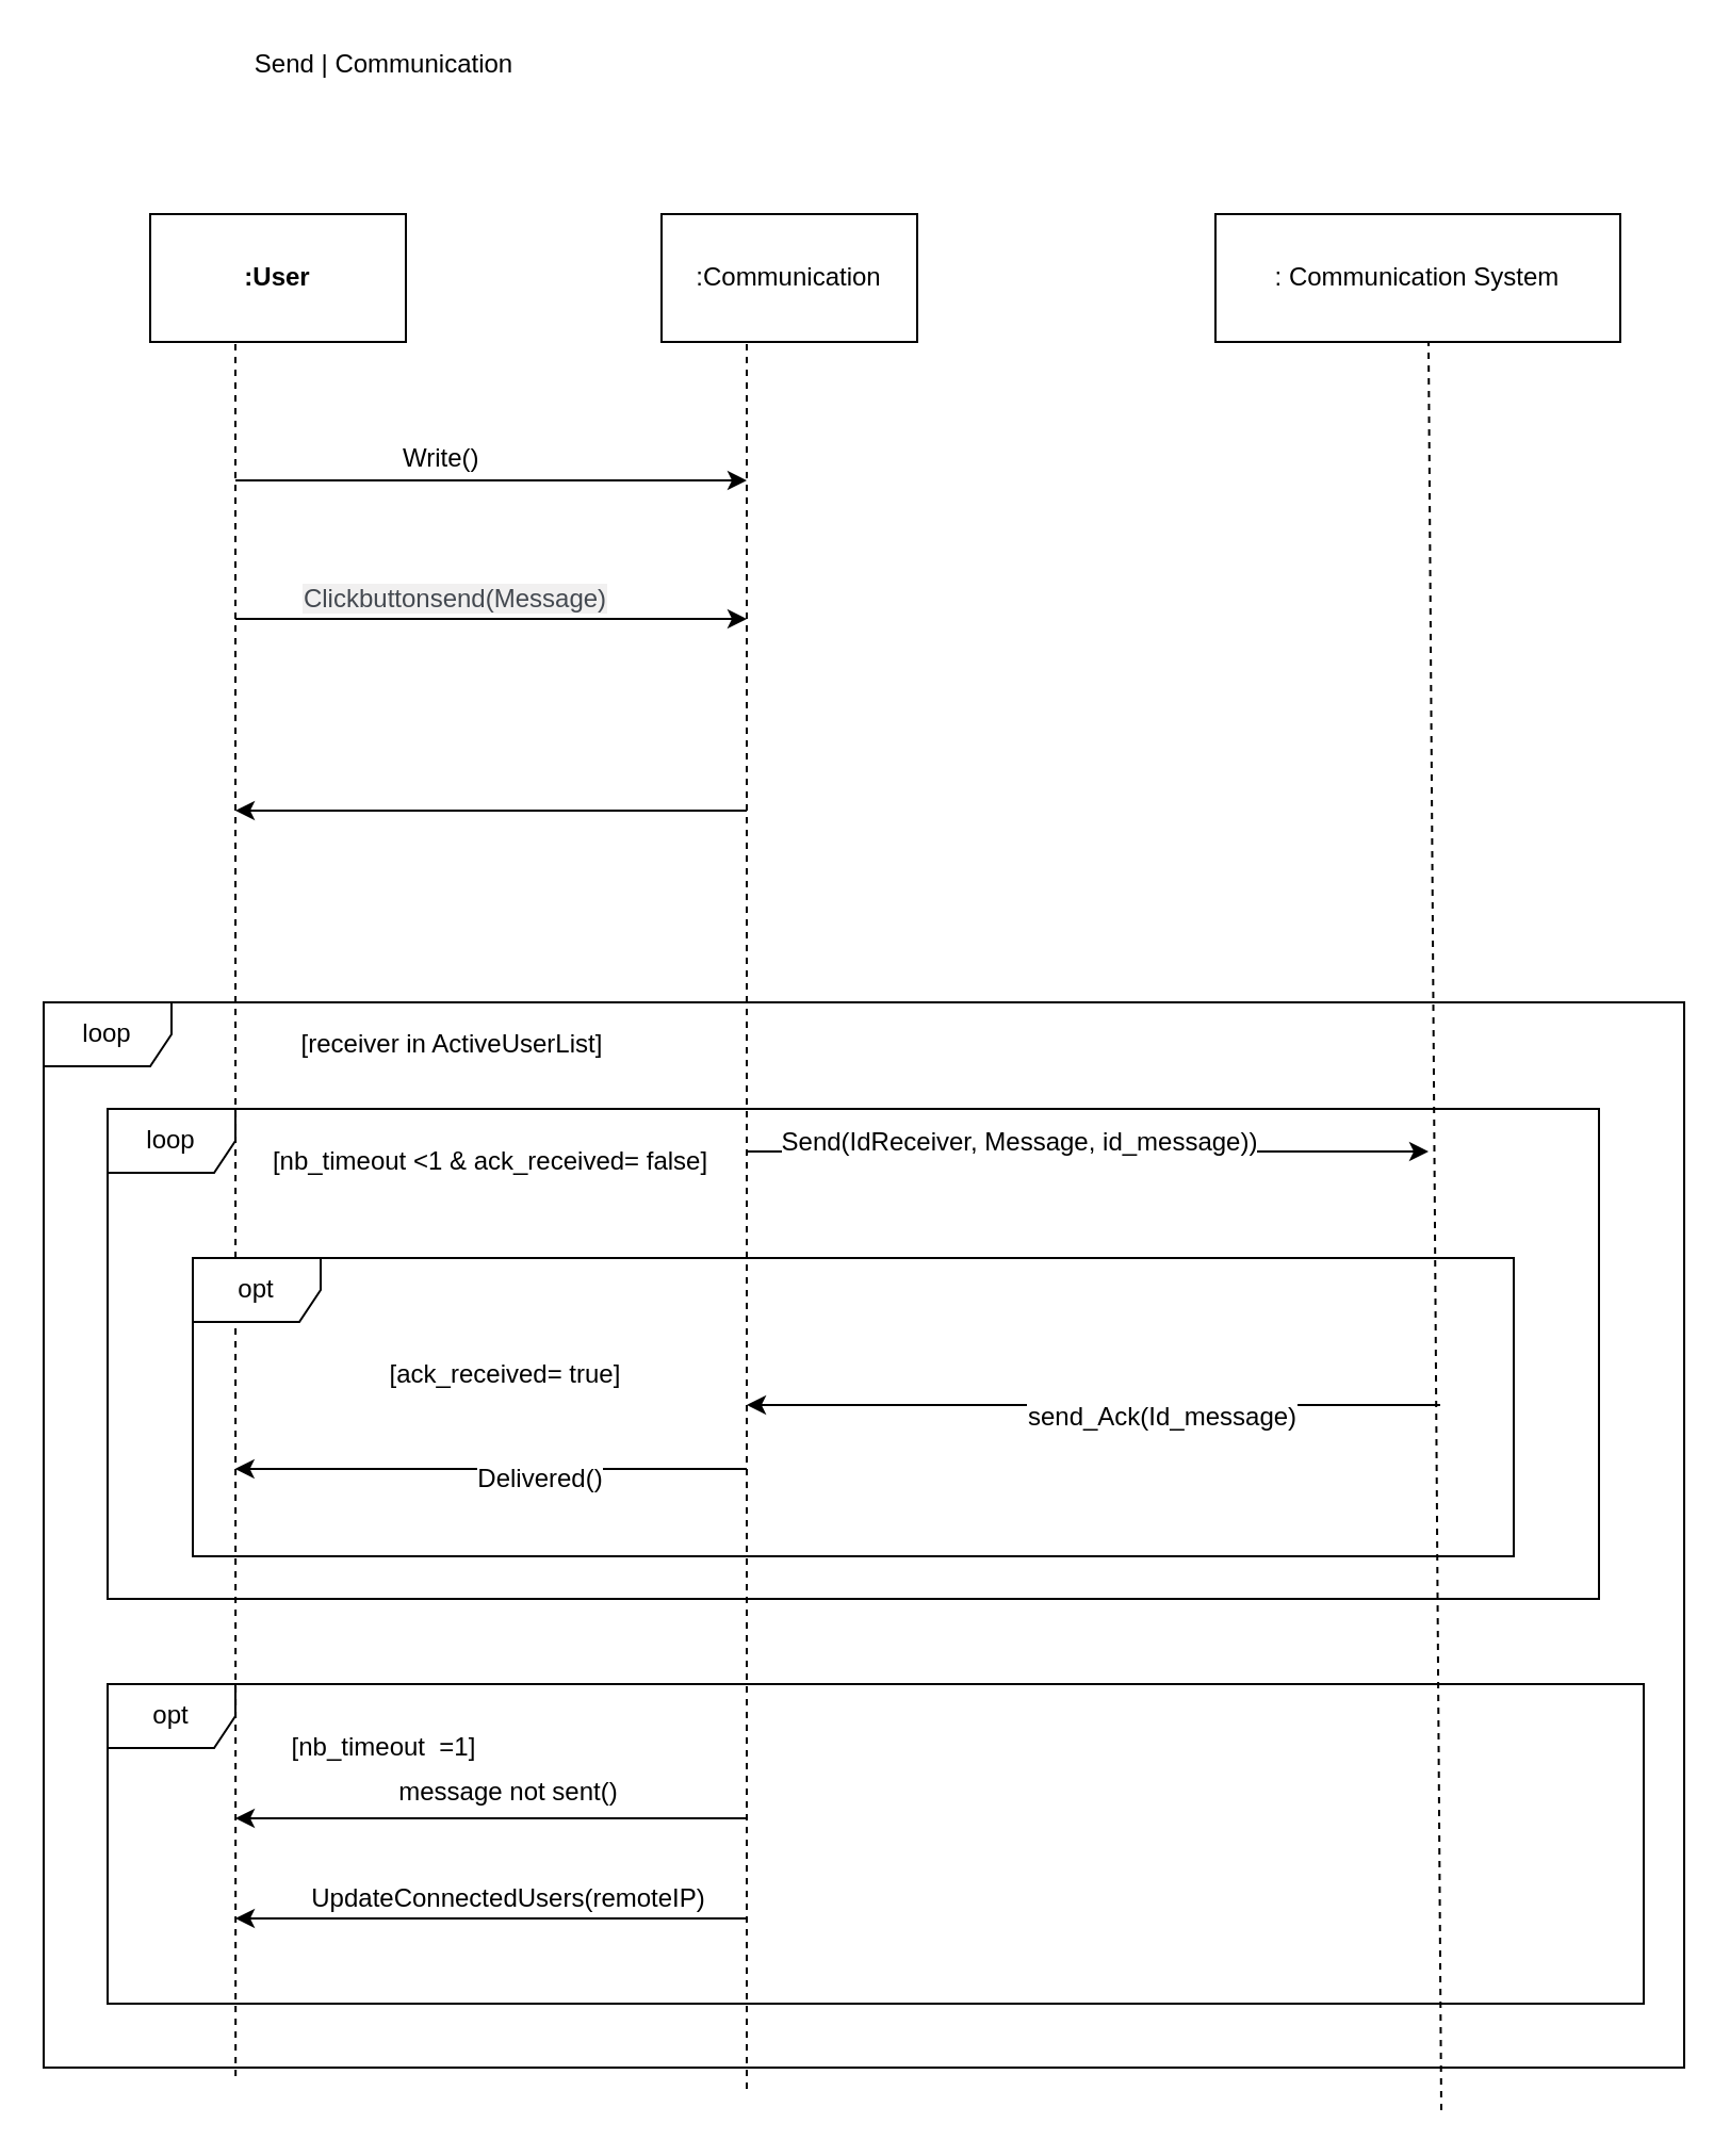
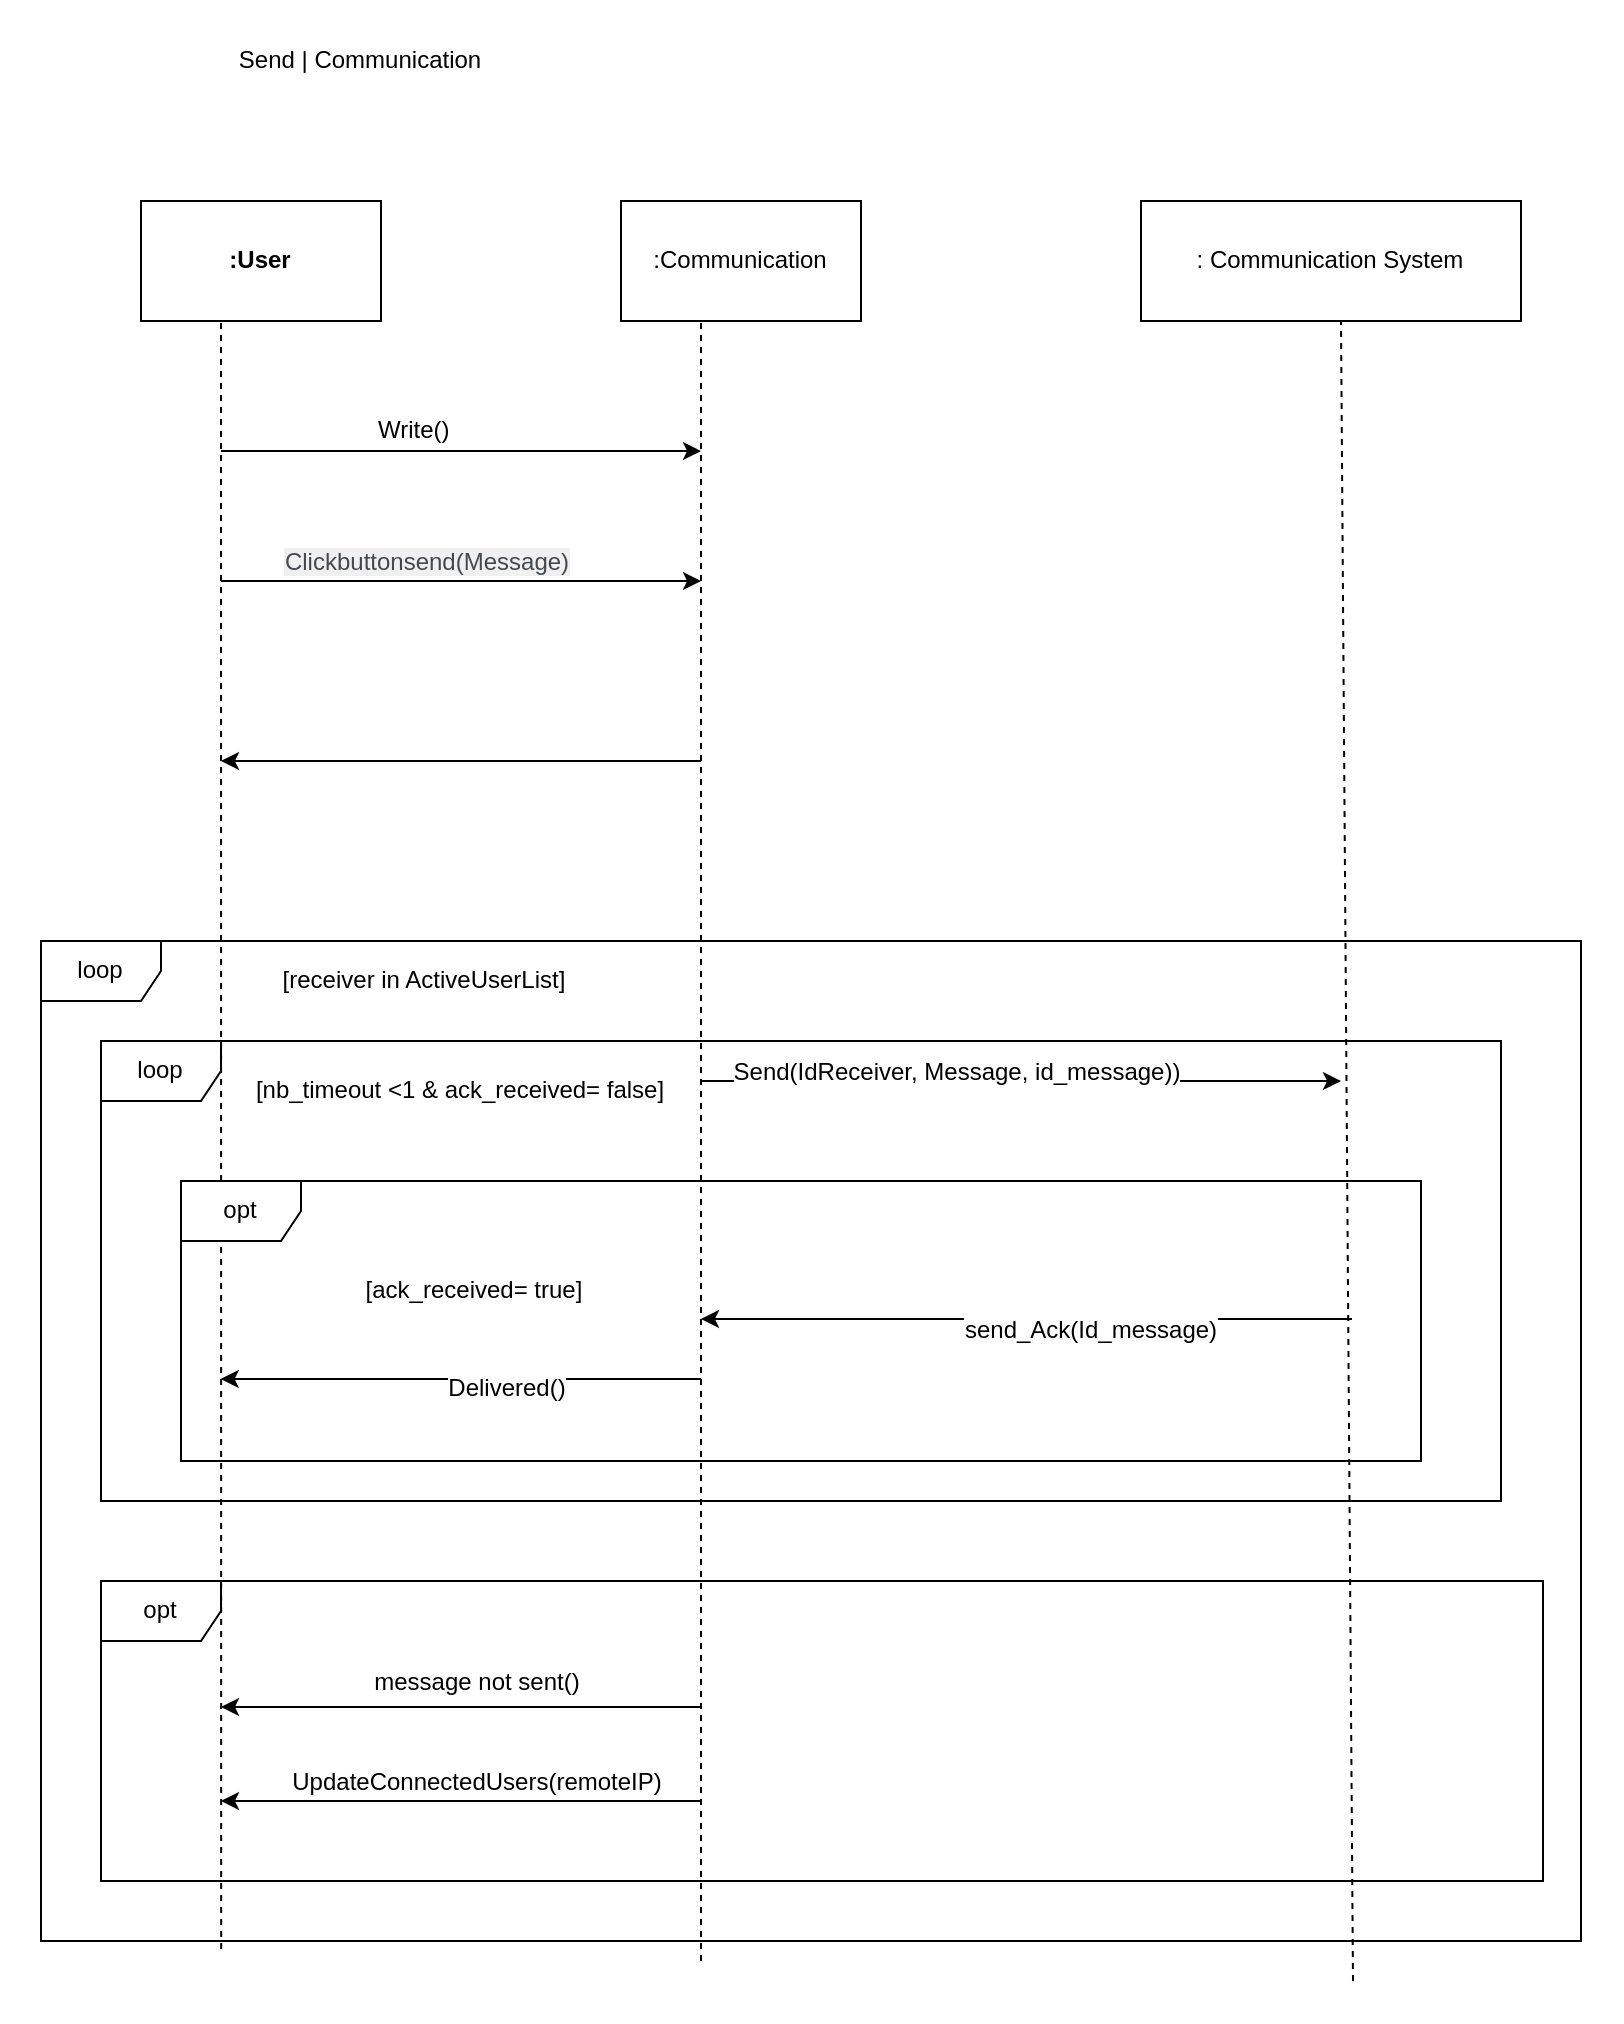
  <mxCell id="0" />
  <mxCell id="1" parent="0" />
  <mxCell id="2" value="&lt;b&gt;:User&lt;/b&gt;" style="rounded=0;whiteSpace=wrap;html=1;" parent="1" vertex="1"><mxGeometry x="70" y="100" width="120" height="60" as="geometry" /></mxCell>
  <mxCell id="3" value=":Communication" style="rounded=0;whiteSpace=wrap;html=1;" parent="1" vertex="1"><mxGeometry x="310" y="100" width="120" height="60" as="geometry" /></mxCell>
  <mxCell id="4" value="&lt;span style=&quot;white-space: normal&quot;&gt;: Communication System&lt;/span&gt;" style="rounded=0;whiteSpace=wrap;html=1;" parent="1" vertex="1"><mxGeometry x="570" y="100" width="190" height="60" as="geometry" /></mxCell>
  <mxCell id="5" value="Send | Communication" style="text;html=1;strokeColor=none;fillColor=none;align=center;verticalAlign=middle;whiteSpace=wrap;rounded=0;" parent="1" vertex="1"><mxGeometry x="90" y="20" width="180" height="20" as="geometry" /></mxCell>
  <mxCell id="6" value="" style="endArrow=none;dashed=1;html=1;exitX=0.117;exitY=1.008;exitDx=0;exitDy=0;exitPerimeter=0;" parent="1" source="14" edge="1"><mxGeometry width="50" height="50" relative="1" as="geometry"><mxPoint x="110" y="780" as="sourcePoint" /><mxPoint x="110" y="160" as="targetPoint" /></mxGeometry></mxCell>
  <mxCell id="7" value="" style="endArrow=none;dashed=1;html=1;" parent="1" edge="1"><mxGeometry width="50" height="50" relative="1" as="geometry"><mxPoint x="350" y="980" as="sourcePoint" /><mxPoint x="350" y="160" as="targetPoint" /></mxGeometry></mxCell>
  <mxCell id="8" value="" style="endArrow=none;dashed=1;html=1;" parent="1" edge="1"><mxGeometry width="50" height="50" relative="1" as="geometry"><mxPoint x="676" y="990" as="sourcePoint" /><mxPoint x="670" y="160" as="targetPoint" /></mxGeometry></mxCell>
  <mxCell id="9" value="" style="endArrow=classic;html=1;" parent="1" edge="1"><mxGeometry width="50" height="50" relative="1" as="geometry"><mxPoint x="110" y="225" as="sourcePoint" /><mxPoint x="350" y="225" as="targetPoint" /></mxGeometry></mxCell>
  <mxCell id="10" value="Write()" style="text;html=1;resizable=0;points=[];autosize=1;align=left;verticalAlign=top;spacingTop=-4;" parent="1" vertex="1"><mxGeometry x="187" y="205" width="50" height="20" as="geometry" /></mxCell>
  <mxCell id="11" value="" style="endArrow=classic;html=1;" parent="1" edge="1"><mxGeometry width="50" height="50" relative="1" as="geometry"><mxPoint x="110" y="290" as="sourcePoint" /><mxPoint x="350" y="290" as="targetPoint" /></mxGeometry></mxCell>
  <mxCell id="12" value="&lt;span style=&quot;color: rgb(68 , 73 , 80) ; font-family: &amp;#34;helvetica&amp;#34; , &amp;#34;arial&amp;#34; , sans-serif ; white-space: pre-wrap ; background-color: rgb(241 , 240 , 240)&quot;&gt;Clickbuttonsend(Message)&lt;/span&gt;" style="text;html=1;resizable=0;points=[];align=center;verticalAlign=middle;labelBackgroundColor=#ffffff;" parent="11" vertex="1" connectable="0"><mxGeometry x="-0.2" y="5" relative="1" as="geometry"><mxPoint x="6" y="-5" as="offset" /></mxGeometry></mxCell>
  <mxCell id="13" value="" style="endArrow=classic;html=1;" parent="1" edge="1"><mxGeometry width="50" height="50" relative="1" as="geometry"><mxPoint x="350" y="380" as="sourcePoint" /><mxPoint x="110" y="380" as="targetPoint" /></mxGeometry></mxCell>
  <mxCell id="14" value="loop" style="shape=umlFrame;whiteSpace=wrap;html=1;" parent="1" vertex="1"><mxGeometry x="20" y="470" width="770" height="500" as="geometry" /></mxCell>
  <mxCell id="15" value="loop" style="shape=umlFrame;whiteSpace=wrap;html=1;" parent="1" vertex="1"><mxGeometry x="50" y="520" width="700" height="230" as="geometry" /></mxCell>
  <mxCell id="16" value="opt" style="shape=umlFrame;whiteSpace=wrap;html=1;" parent="1" vertex="1"><mxGeometry x="90" y="590" width="620" height="140" as="geometry" /></mxCell>
  <mxCell id="17" value="opt" style="shape=umlFrame;whiteSpace=wrap;html=1;" parent="1" vertex="1"><mxGeometry x="50" y="790" width="721" height="150" as="geometry" /></mxCell>
  <mxCell id="18" value="[receiver in ActiveUserList]" style="text;html=1;strokeColor=none;fillColor=none;align=center;verticalAlign=middle;whiteSpace=wrap;rounded=0;" parent="1" vertex="1"><mxGeometry x="127" y="480" width="170" height="20" as="geometry" /></mxCell>
  <mxCell id="19" value="[nb_timeout &amp;lt;1 &amp;amp; ack_received= false]" style="text;html=1;strokeColor=none;fillColor=none;align=center;verticalAlign=middle;whiteSpace=wrap;rounded=0;" parent="1" vertex="1"><mxGeometry x="100" y="535" width="260" height="20" as="geometry" /></mxCell>
  <mxCell id="20" value="" style="endArrow=classic;html=1;" parent="1" edge="1"><mxGeometry width="50" height="50" relative="1" as="geometry"><mxPoint x="350" y="540" as="sourcePoint" /><mxPoint x="670" y="540" as="targetPoint" /></mxGeometry></mxCell>
  <mxCell id="21" value="Send(IdReceiver, Message, id_message))" style="text;html=1;resizable=0;points=[];align=center;verticalAlign=middle;labelBackgroundColor=#ffffff;" parent="20" vertex="1" connectable="0"><mxGeometry x="-0.2" y="5" relative="1" as="geometry"><mxPoint x="-1" as="offset" /></mxGeometry></mxCell>
  <mxCell id="22" value="" style="endArrow=classic;html=1;" parent="1" edge="1"><mxGeometry width="50" height="50" relative="1" as="geometry"><mxPoint x="675.5" y="659" as="sourcePoint" /><mxPoint x="350" y="659" as="targetPoint" /></mxGeometry></mxCell>
  <mxCell id="23" value="send_Ack(Id_message)" style="text;html=1;resizable=0;points=[];align=center;verticalAlign=middle;labelBackgroundColor=#ffffff;" parent="22" vertex="1" connectable="0"><mxGeometry x="-0.2" y="5" relative="1" as="geometry"><mxPoint x="-1" as="offset" /></mxGeometry></mxCell>
  <mxCell id="24" value="" style="endArrow=classic;html=1;entryX=0.032;entryY=0.707;entryDx=0;entryDy=0;entryPerimeter=0;" parent="1" target="16" edge="1"><mxGeometry width="50" height="50" relative="1" as="geometry"><mxPoint x="350" y="689" as="sourcePoint" /><mxPoint x="250" y="689" as="targetPoint" /></mxGeometry></mxCell>
  <mxCell id="25" value="Delivered()" style="text;html=1;resizable=0;points=[];align=center;verticalAlign=middle;labelBackgroundColor=#ffffff;" parent="24" vertex="1" connectable="0"><mxGeometry x="-0.2" y="5" relative="1" as="geometry"><mxPoint x="-1" as="offset" /></mxGeometry></mxCell>
  <mxCell id="26" value="[ack_received= true]" style="text;html=1;strokeColor=none;fillColor=none;align=center;verticalAlign=middle;whiteSpace=wrap;rounded=0;" parent="1" vertex="1"><mxGeometry x="107" y="635" width="260" height="20" as="geometry" /></mxCell>
- <mxCell id="27" value="[nb_timeout&amp;nbsp; =1]" style="text;html=1;strokeColor=none;fillColor=none;align=center;verticalAlign=middle;whiteSpace=wrap;rounded=0;" parent="1" vertex="1"><mxGeometry x="105" y="810" width="150" height="20" as="geometry" /></mxCell>
  <mxCell id="28" value="" style="endArrow=classic;html=1;" parent="1" edge="1"><mxGeometry width="50" height="50" relative="1" as="geometry"><mxPoint x="350" y="900" as="sourcePoint" /><mxPoint x="110" y="900" as="targetPoint" /></mxGeometry></mxCell>
  <mxCell id="29" value="UpdateConnectedUsers(remoteIP)" style="text;html=1;resizable=0;points=[];align=center;verticalAlign=middle;labelBackgroundColor=#ffffff;" parent="28" vertex="1" connectable="0"><mxGeometry x="-0.147" y="-3" relative="1" as="geometry"><mxPoint x="-11" y="-7" as="offset" /></mxGeometry></mxCell>
  <mxCell id="30" value="" style="endArrow=classic;html=1;" edge="1" parent="1"><mxGeometry width="50" height="50" relative="1" as="geometry"><mxPoint x="350" y="853" as="sourcePoint" /><mxPoint x="110" y="853" as="targetPoint" /></mxGeometry></mxCell>
  <mxCell id="31" value="message not sent()" style="text;html=1;resizable=0;points=[];align=center;verticalAlign=middle;labelBackgroundColor=#ffffff;" vertex="1" connectable="0" parent="30"><mxGeometry x="-0.147" y="-3" relative="1" as="geometry"><mxPoint x="-11" y="-10" as="offset" /></mxGeometry></mxCell>
